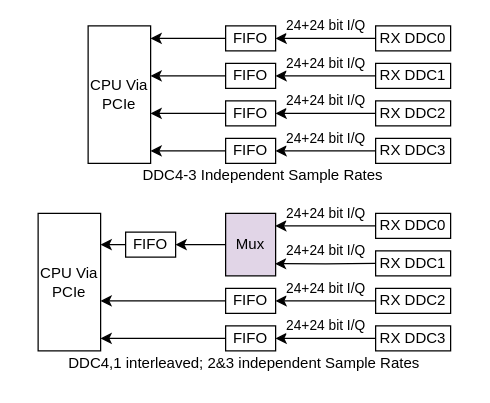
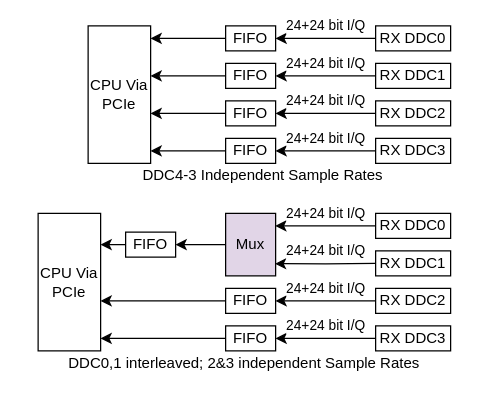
  <mxCell id="0" />
  <mxCell id="1" parent="0" />
  <mxCell id="2" value="24+24 bit I/Q" style="edgeStyle=orthogonalEdgeStyle;rounded=0;orthogonalLoop=1;jettySize=auto;html=1;exitX=1;exitY=0.5;exitDx=0;exitDy=0;entryX=0;entryY=0.5;entryDx=0;entryDy=0;endArrow=none;endFill=0;startArrow=classic;startFill=1;" parent="1" source="4" target="5" edge="1"><mxGeometry y="10" relative="1" as="geometry"><mxPoint as="offset" /></mxGeometry></mxCell>
  <mxCell id="3" style="edgeStyle=orthogonalEdgeStyle;rounded=0;orthogonalLoop=1;jettySize=auto;html=1;exitX=0;exitY=0.5;exitDx=0;exitDy=0;entryX=1;entryY=0.5;entryDx=0;entryDy=0;startArrow=none;startFill=0;endArrow=classic;endFill=1;" parent="1" source="4" edge="1"><mxGeometry relative="1" as="geometry"><mxPoint x="120" y="30" as="targetPoint" /></mxGeometry></mxCell>
  <mxCell id="4" value="FIFO" style="rounded=0;whiteSpace=wrap;html=1;" parent="1" vertex="1"><mxGeometry x="180" y="20" width="40" height="20" as="geometry" /></mxCell>
  <mxCell id="5" value="RX DDC0" style="rounded=0;whiteSpace=wrap;html=1;" parent="1" vertex="1"><mxGeometry x="300" y="20" width="60" height="20" as="geometry" /></mxCell>
  <mxCell id="6" value="24+24 bit I/Q" style="edgeStyle=orthogonalEdgeStyle;rounded=0;orthogonalLoop=1;jettySize=auto;html=1;exitX=1;exitY=0.5;exitDx=0;exitDy=0;entryX=0;entryY=0.5;entryDx=0;entryDy=0;endArrow=none;endFill=0;startArrow=classic;startFill=1;" parent="1" source="8" target="9" edge="1"><mxGeometry y="10" relative="1" as="geometry"><mxPoint as="offset" /></mxGeometry></mxCell>
  <mxCell id="7" style="edgeStyle=orthogonalEdgeStyle;rounded=0;orthogonalLoop=1;jettySize=auto;html=1;exitX=0;exitY=0.5;exitDx=0;exitDy=0;startArrow=none;startFill=0;endArrow=classic;endFill=1;" parent="1" source="8" edge="1"><mxGeometry relative="1" as="geometry"><mxPoint x="120" y="60" as="targetPoint" /></mxGeometry></mxCell>
  <mxCell id="8" value="FIFO" style="rounded=0;whiteSpace=wrap;html=1;" parent="1" vertex="1"><mxGeometry x="180" y="50" width="40" height="20" as="geometry" /></mxCell>
  <mxCell id="9" value="RX DDC1" style="rounded=0;whiteSpace=wrap;html=1;" parent="1" vertex="1"><mxGeometry x="300" y="50" width="60" height="20" as="geometry" /></mxCell>
  <mxCell id="10" value="24+24 bit I/Q" style="edgeStyle=orthogonalEdgeStyle;rounded=0;orthogonalLoop=1;jettySize=auto;html=1;exitX=1;exitY=0.5;exitDx=0;exitDy=0;entryX=0;entryY=0.5;entryDx=0;entryDy=0;endArrow=none;endFill=0;startArrow=classic;startFill=1;" parent="1" source="12" target="13" edge="1"><mxGeometry y="10" relative="1" as="geometry"><mxPoint as="offset" /></mxGeometry></mxCell>
  <mxCell id="11" style="edgeStyle=orthogonalEdgeStyle;rounded=0;orthogonalLoop=1;jettySize=auto;html=1;exitX=0;exitY=0.5;exitDx=0;exitDy=0;startArrow=none;startFill=0;endArrow=classic;endFill=1;" parent="1" source="12" edge="1"><mxGeometry relative="1" as="geometry"><mxPoint x="120" y="90" as="targetPoint" /></mxGeometry></mxCell>
  <mxCell id="12" value="FIFO" style="rounded=0;whiteSpace=wrap;html=1;" parent="1" vertex="1"><mxGeometry x="180" y="80" width="40" height="20" as="geometry" /></mxCell>
  <mxCell id="13" value="RX DDC2" style="rounded=0;whiteSpace=wrap;html=1;" parent="1" vertex="1"><mxGeometry x="300" y="80" width="60" height="20" as="geometry" /></mxCell>
  <mxCell id="14" value="24+24 bit I/Q" style="edgeStyle=orthogonalEdgeStyle;rounded=0;orthogonalLoop=1;jettySize=auto;html=1;exitX=1;exitY=0.5;exitDx=0;exitDy=0;entryX=0;entryY=0.5;entryDx=0;entryDy=0;endArrow=none;endFill=0;startArrow=classic;startFill=1;" parent="1" source="16" target="17" edge="1"><mxGeometry y="10" relative="1" as="geometry"><mxPoint as="offset" /></mxGeometry></mxCell>
  <mxCell id="15" style="edgeStyle=orthogonalEdgeStyle;rounded=0;orthogonalLoop=1;jettySize=auto;html=1;exitX=0;exitY=0.5;exitDx=0;exitDy=0;startArrow=none;startFill=0;endArrow=classic;endFill=1;" parent="1" source="16" edge="1"><mxGeometry relative="1" as="geometry"><mxPoint x="120" y="120" as="targetPoint" /></mxGeometry></mxCell>
  <mxCell id="16" value="FIFO" style="rounded=0;whiteSpace=wrap;html=1;" parent="1" vertex="1"><mxGeometry x="180" y="110" width="40" height="20" as="geometry" /></mxCell>
  <mxCell id="17" value="RX DDC3" style="rounded=0;whiteSpace=wrap;html=1;" parent="1" vertex="1"><mxGeometry x="300" y="110" width="60" height="20" as="geometry" /></mxCell>
  <mxCell id="18" value="DDC4-3 Independent Sample Rates" style="text;html=1;strokeColor=none;fillColor=none;align=center;verticalAlign=middle;whiteSpace=wrap;rounded=0;" parent="1" vertex="1"><mxGeometry x="110" y="130" width="200" height="20" as="geometry" /></mxCell>
  <mxCell id="19" value="CPU Via PCIe" style="rounded=0;whiteSpace=wrap;html=1;" parent="1" vertex="1"><mxGeometry x="70" y="20" width="50" height="110" as="geometry" /></mxCell>
  <mxCell id="20" value="24+24 bit I/Q" style="edgeStyle=orthogonalEdgeStyle;rounded=0;orthogonalLoop=1;jettySize=auto;html=1;entryX=0;entryY=0.5;entryDx=0;entryDy=0;endArrow=none;endFill=0;startArrow=classic;startFill=1;exitX=0.994;exitY=0.2;exitDx=0;exitDy=0;exitPerimeter=0;" parent="1" source="37" target="21" edge="1"><mxGeometry y="10" relative="1" as="geometry"><mxPoint as="offset" /><mxPoint x="221" y="180" as="sourcePoint" /></mxGeometry></mxCell>
  <mxCell id="21" value="RX DDC0" style="rounded=0;whiteSpace=wrap;html=1;" parent="1" vertex="1"><mxGeometry x="300" y="170" width="60" height="20" as="geometry" /></mxCell>
  <mxCell id="22" value="24+24 bit I/Q" style="edgeStyle=orthogonalEdgeStyle;rounded=0;orthogonalLoop=1;jettySize=auto;html=1;entryX=0;entryY=0.5;entryDx=0;entryDy=0;endArrow=none;endFill=0;startArrow=classic;startFill=1;exitX=0.988;exitY=0.805;exitDx=0;exitDy=0;exitPerimeter=0;" parent="1" source="37" target="25" edge="1"><mxGeometry x="0.01" y="10" relative="1" as="geometry"><mxPoint as="offset" /><mxPoint x="230" y="210" as="sourcePoint" /></mxGeometry></mxCell>
  <mxCell id="23" style="edgeStyle=orthogonalEdgeStyle;rounded=0;orthogonalLoop=1;jettySize=auto;html=1;exitX=0;exitY=0.5;exitDx=0;exitDy=0;startArrow=none;startFill=0;endArrow=classic;endFill=1;" parent="1" source="24" edge="1"><mxGeometry relative="1" as="geometry"><mxPoint x="80" y="195" as="targetPoint" /></mxGeometry></mxCell>
  <mxCell id="24" value="FIFO" style="rounded=0;whiteSpace=wrap;html=1;" parent="1" vertex="1"><mxGeometry x="100" y="185" width="40" height="20" as="geometry" /></mxCell>
  <mxCell id="25" value="RX DDC1" style="rounded=0;whiteSpace=wrap;html=1;" parent="1" vertex="1"><mxGeometry x="300" y="200" width="60" height="20" as="geometry" /></mxCell>
  <mxCell id="26" value="24+24 bit I/Q" style="edgeStyle=orthogonalEdgeStyle;rounded=0;orthogonalLoop=1;jettySize=auto;html=1;exitX=1;exitY=0.5;exitDx=0;exitDy=0;entryX=0;entryY=0.5;entryDx=0;entryDy=0;endArrow=none;endFill=0;startArrow=classic;startFill=1;" parent="1" source="28" target="29" edge="1"><mxGeometry y="10" relative="1" as="geometry"><mxPoint as="offset" /></mxGeometry></mxCell>
  <mxCell id="27" style="edgeStyle=orthogonalEdgeStyle;rounded=0;orthogonalLoop=1;jettySize=auto;html=1;exitX=0;exitY=0.5;exitDx=0;exitDy=0;startArrow=none;startFill=0;endArrow=classic;endFill=1;" parent="1" source="28" edge="1"><mxGeometry relative="1" as="geometry"><mxPoint x="80" y="240" as="targetPoint" /></mxGeometry></mxCell>
  <mxCell id="28" value="FIFO" style="rounded=0;whiteSpace=wrap;html=1;" parent="1" vertex="1"><mxGeometry x="180" y="230" width="40" height="20" as="geometry" /></mxCell>
  <mxCell id="29" value="RX DDC2" style="rounded=0;whiteSpace=wrap;html=1;" parent="1" vertex="1"><mxGeometry x="300" y="230" width="60" height="20" as="geometry" /></mxCell>
  <mxCell id="30" value="24+24 bit I/Q" style="edgeStyle=orthogonalEdgeStyle;rounded=0;orthogonalLoop=1;jettySize=auto;html=1;exitX=1;exitY=0.5;exitDx=0;exitDy=0;entryX=0;entryY=0.5;entryDx=0;entryDy=0;endArrow=none;endFill=0;startArrow=classic;startFill=1;" parent="1" source="32" target="33" edge="1"><mxGeometry y="10" relative="1" as="geometry"><mxPoint as="offset" /></mxGeometry></mxCell>
  <mxCell id="31" style="edgeStyle=orthogonalEdgeStyle;rounded=0;orthogonalLoop=1;jettySize=auto;html=1;exitX=0;exitY=0.5;exitDx=0;exitDy=0;startArrow=none;startFill=0;endArrow=classic;endFill=1;" parent="1" source="32" edge="1"><mxGeometry relative="1" as="geometry"><mxPoint x="80" y="270" as="targetPoint" /></mxGeometry></mxCell>
  <mxCell id="32" value="FIFO" style="rounded=0;whiteSpace=wrap;html=1;" parent="1" vertex="1"><mxGeometry x="180" y="260" width="40" height="20" as="geometry" /></mxCell>
  <mxCell id="33" value="RX DDC3" style="rounded=0;whiteSpace=wrap;html=1;" parent="1" vertex="1"><mxGeometry x="300" y="260" width="60" height="20" as="geometry" /></mxCell>
- <mxCell id="34" value="DDC4,1 interleaved; 2&amp;amp;3 independent Sample Rates" style="text;html=1;strokeColor=none;fillColor=none;align=center;verticalAlign=middle;whiteSpace=wrap;rounded=0;" parent="1" vertex="1"><mxGeometry y="280" width="350" height="20" as="geometry" x="20" /></mxCell>
+ <mxCell id="34" value="DDC0,1 interleaved; 2&amp;amp;3 independent Sample Rates" style="text;html=1;strokeColor=none;fillColor=none;align=center;verticalAlign=middle;whiteSpace=wrap;rounded=0;" parent="1" vertex="1"><mxGeometry y="280" width="350" height="20" as="geometry" x="20" /></mxCell>
  <mxCell id="35" value="CPU Via PCIe" style="rounded=0;whiteSpace=wrap;html=1;" parent="1" vertex="1"><mxGeometry x="30" y="170" width="50" height="110" as="geometry" /></mxCell>
  <mxCell id="36" style="edgeStyle=orthogonalEdgeStyle;rounded=0;orthogonalLoop=1;jettySize=auto;html=1;exitX=0;exitY=0.5;exitDx=0;exitDy=0;entryX=1;entryY=0.5;entryDx=0;entryDy=0;" parent="1" source="37" target="24" edge="1"><mxGeometry relative="1" as="geometry" /></mxCell>
  <mxCell id="37" value="Mux" style="rounded=0;whiteSpace=wrap;html=1;fillColor=#e1d5e7;" parent="1" vertex="1"><mxGeometry x="180" y="170" width="40" height="50" as="geometry" /></mxCell>
